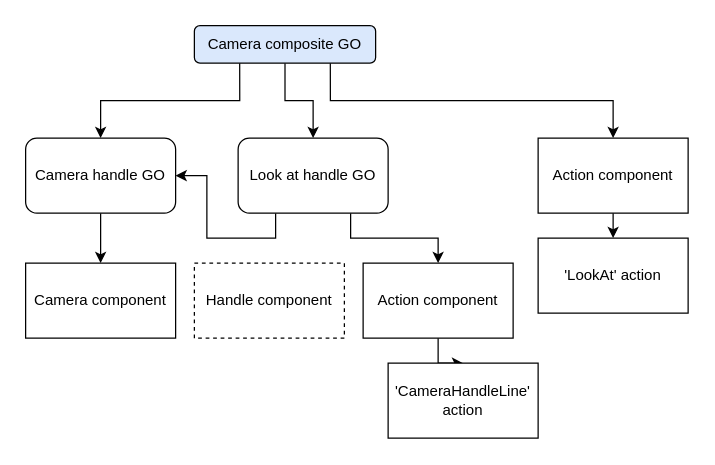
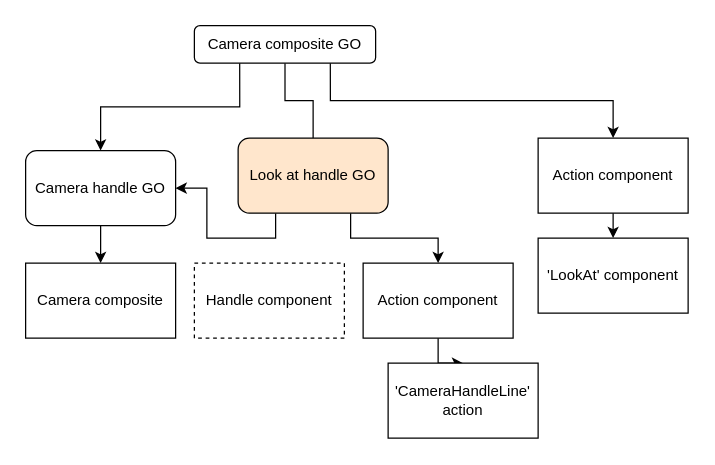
  <mxCell id="0" />
  <mxCell id="1" parent="0" />
  <mxCell id="2" style="edgeStyle=orthogonalEdgeStyle;rounded=0;orthogonalLoop=1;jettySize=auto;html=1;exitX=0.25;exitY=1;exitDx=0;exitDy=0;" edge="1" parent="1" source="5" target="7"><mxGeometry relative="1" as="geometry" /></mxCell>
- <mxCell id="3" style="edgeStyle=orthogonalEdgeStyle;rounded=0;orthogonalLoop=1;jettySize=auto;html=1;exitX=0.5;exitY=1;exitDx=0;exitDy=0;entryX=0.5;entryY=0;entryDx=0;entryDy=0;" edge="1" parent="1" source="5" target="10"><mxGeometry relative="1" as="geometry" /></mxCell>
+ <mxCell id="3" style="edgeStyle=orthogonalEdgeStyle;rounded=0;orthogonalLoop=1;jettySize=auto;html=1;exitX=0.5;exitY=1;exitDx=0;exitDy=0;entryX=0.5;entryY=0;entryDx=0;entryDy=0;endArrow=none;" edge="1" parent="1" source="5" target="10"><mxGeometry relative="1" as="geometry" /></mxCell>
  <mxCell id="4" style="edgeStyle=orthogonalEdgeStyle;rounded=0;orthogonalLoop=1;jettySize=auto;html=1;exitX=0.75;exitY=1;exitDx=0;exitDy=0;entryX=0.5;entryY=0;entryDx=0;entryDy=0;" edge="1" parent="1" source="5" target="12"><mxGeometry relative="1" as="geometry" /></mxCell>
- <mxCell id="5" value="Camera composite GO" style="rounded=1;whiteSpace=wrap;html=1;fillColor=#dae8fc;" vertex="1" parent="1"><mxGeometry x="155" y="20" width="145" height="30" as="geometry" /></mxCell>
+ <mxCell id="5" value="Camera composite GO" style="rounded=1;whiteSpace=wrap;html=1;" vertex="1" parent="1"><mxGeometry x="155" y="20" width="145" height="30" as="geometry" /></mxCell>
  <mxCell id="6" style="edgeStyle=orthogonalEdgeStyle;rounded=0;orthogonalLoop=1;jettySize=auto;html=1;exitX=0.5;exitY=1;exitDx=0;exitDy=0;entryX=0.5;entryY=0;entryDx=0;entryDy=0;" edge="1" parent="1" source="7" target="13"><mxGeometry relative="1" as="geometry" /></mxCell>
- <mxCell id="7" value="Camera handle GO" style="rounded=1;whiteSpace=wrap;html=1;" vertex="1" parent="1"><mxGeometry x="20" y="110" width="120" height="60" as="geometry" /></mxCell>
+ <mxCell id="7" value="Camera handle GO" style="rounded=1;whiteSpace=wrap;html=1;" vertex="1" parent="1"><mxGeometry x="20" y="120" width="120" height="60" as="geometry" /></mxCell>
  <mxCell id="8" style="edgeStyle=orthogonalEdgeStyle;rounded=0;orthogonalLoop=1;jettySize=auto;html=1;exitX=0.25;exitY=1;exitDx=0;exitDy=0;" edge="1" parent="1" source="10" target="7"><mxGeometry relative="1" as="geometry" /></mxCell>
  <mxCell id="9" style="edgeStyle=orthogonalEdgeStyle;rounded=0;orthogonalLoop=1;jettySize=auto;html=1;exitX=0.75;exitY=1;exitDx=0;exitDy=0;entryX=0.5;entryY=0;entryDx=0;entryDy=0;" edge="1" parent="1" source="10" target="16"><mxGeometry relative="1" as="geometry" /></mxCell>
- <mxCell id="10" value="Look at handle GO" style="rounded=1;whiteSpace=wrap;html=1;" vertex="1" parent="1"><mxGeometry x="190" y="110" width="120" height="60" as="geometry" /></mxCell>
+ <mxCell id="10" value="Look at handle GO" style="rounded=1;whiteSpace=wrap;html=1;fillColor=#ffe6cc;" vertex="1" parent="1"><mxGeometry x="190" y="110" width="120" height="60" as="geometry" /></mxCell>
  <mxCell id="11" style="edgeStyle=orthogonalEdgeStyle;rounded=0;orthogonalLoop=1;jettySize=auto;html=1;exitX=0.5;exitY=1;exitDx=0;exitDy=0;entryX=0.5;entryY=0;entryDx=0;entryDy=0;" edge="1" parent="1" source="12" target="17"><mxGeometry relative="1" as="geometry" /></mxCell>
  <mxCell id="12" value="Action component" style="rounded=0;whiteSpace=wrap;html=1;" vertex="1" parent="1"><mxGeometry x="430" y="110" width="120" height="60" as="geometry" /></mxCell>
- <mxCell id="13" value="Camera component" style="rounded=0;whiteSpace=wrap;html=1;" vertex="1" parent="1"><mxGeometry x="20" y="210" width="120" height="60" as="geometry" /></mxCell>
+ <mxCell id="13" value="Camera composite" style="rounded=0;whiteSpace=wrap;html=1;" vertex="1" parent="1"><mxGeometry x="20" y="210" width="120" height="60" as="geometry" /></mxCell>
  <mxCell id="14" value="Handle component" style="rounded=0;whiteSpace=wrap;html=1;dashed=1;" vertex="1" parent="1"><mxGeometry x="155" y="210" width="120" height="60" as="geometry" /></mxCell>
  <mxCell id="15" value="" style="edgeStyle=orthogonalEdgeStyle;rounded=0;orthogonalLoop=1;jettySize=auto;html=1;" edge="1" parent="1" source="16" target="18"><mxGeometry relative="1" as="geometry" /></mxCell>
  <mxCell id="16" value="Action component" style="rounded=0;whiteSpace=wrap;html=1;" vertex="1" parent="1"><mxGeometry x="290" y="210" width="120" height="60" as="geometry" /></mxCell>
- <mxCell id="17" value="'LookAt' action" style="rounded=0;whiteSpace=wrap;html=1;" vertex="1" parent="1"><mxGeometry x="430" y="190" width="120" height="60" as="geometry" /></mxCell>
+ <mxCell id="17" value="'LookAt' component" style="rounded=0;whiteSpace=wrap;html=1;" vertex="1" parent="1"><mxGeometry x="430" y="190" width="120" height="60" as="geometry" /></mxCell>
  <mxCell id="18" value="&lt;div&gt;'CameraHandleLine' action&lt;/div&gt;" style="whiteSpace=wrap;html=1;rounded=0;" vertex="1" parent="1"><mxGeometry x="310" y="290" width="120" height="60" as="geometry" /></mxCell>
